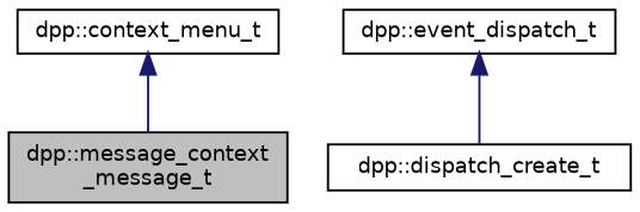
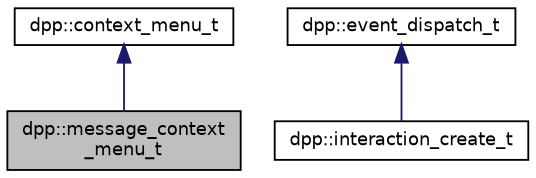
  digraph {
    node [color=black fontname=Helvetica fontsize=10 shape=record]
    edge [color=midnightblue dir=back fontname=Helvetica fontsize=10 labelfontname=Helvetica labelfontsize=10 style=solid]
-   n1 [fillcolor=grey75 fontcolor=black height=0.2 label="dpp::message_context\l_message_t" style=filled width=0.4]
+   n1 [fillcolor=grey75 fontcolor=black height=0.2 label="dpp::message_context\l_menu_t" style=filled width=0.4]
    n2 [height=0.2 label="dpp::context_menu_t" width=0.4]
-   n3 [height=0.2 label="dpp::dispatch_create_t" width=0.4]
+   n3 [height=0.2 label="dpp::interaction_create_t" width=0.4]
    n4 [height=0.2 label="dpp::event_dispatch_t" width=0.4]
    n2 -> n1
    n4 -> n3
  }
